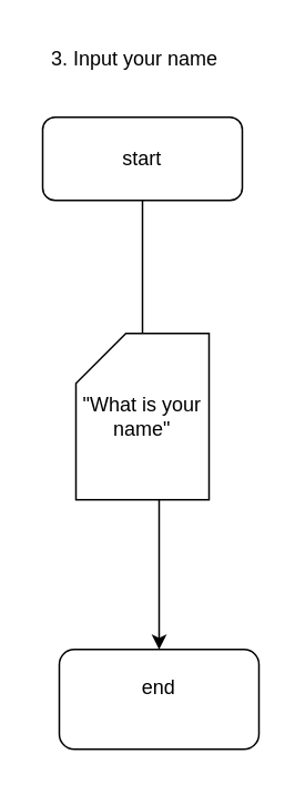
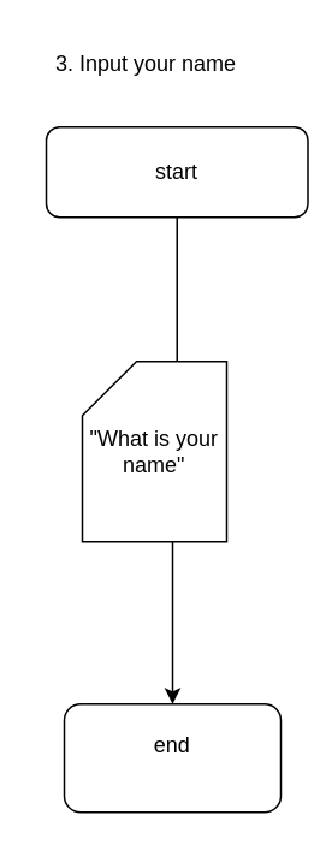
  <mxCell id="0" />
  <mxCell id="1" parent="0" />
  <mxCell id="2" style="edgeStyle=orthogonalEdgeStyle;rounded=0;orthogonalLoop=1;jettySize=auto;html=1;entryX=0.5;entryY=0;entryDx=0;entryDy=0;" edge="1" parent="1" source="3" target="4"><mxGeometry relative="1" as="geometry"><mxPoint x="85" y="220" as="targetPoint" /></mxGeometry></mxCell>
- <mxCell id="3" value="start" style="rounded=1;whiteSpace=wrap;html=1;" vertex="1" parent="1"><mxGeometry x="25" y="70" width="120" height="50" as="geometry" /></mxCell>
+ <mxCell id="3" value="start" style="rounded=1;whiteSpace=wrap;html=1;" vertex="1" parent="1"><mxGeometry x="25" y="70" width="145" height="50" as="geometry" /></mxCell>
  <mxCell id="4" value="end&lt;div&gt;&lt;br&gt;&lt;/div&gt;" style="whiteSpace=wrap;html=1;rounded=1;" vertex="1" parent="1"><mxGeometry x="35" y="390" width="120" height="60" as="geometry" /></mxCell>
  <mxCell id="5" value="3. Input your name" style="text;html=1;align=center;verticalAlign=middle;resizable=0;points=[];autosize=1;strokeColor=none;fillColor=none;" vertex="1" parent="1"><mxGeometry x="20" y="20" width="120" height="30" as="geometry" /></mxCell>
  <mxCell id="6" value="&quot;What is your name&quot;" style="shape=card;whiteSpace=wrap;html=1;" vertex="1" parent="1"><mxGeometry x="45" y="200" width="80" height="100" as="geometry" /></mxCell>
